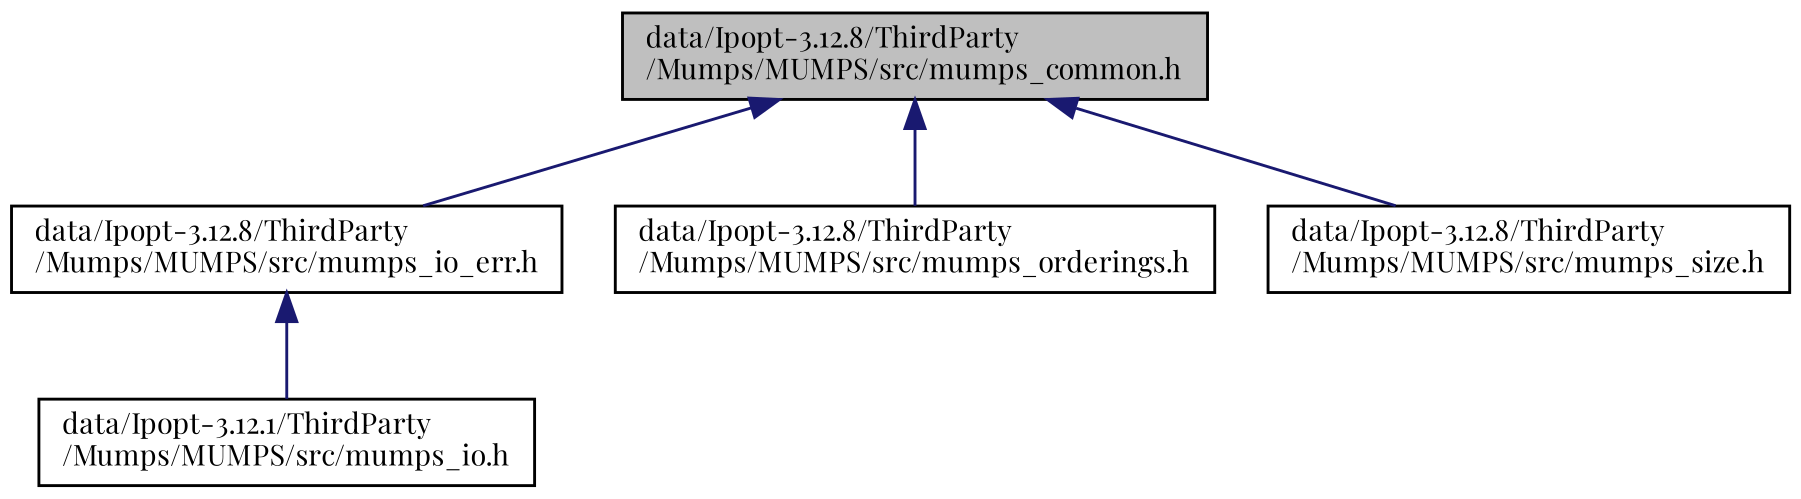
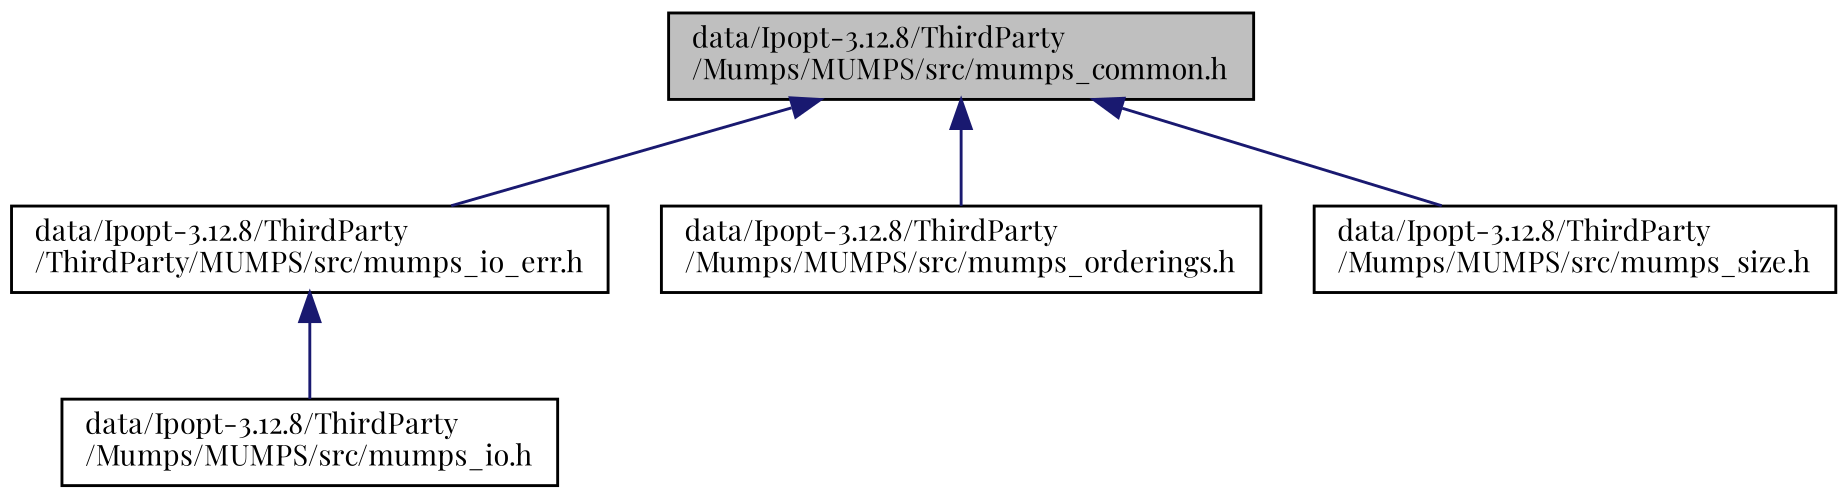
  digraph {
    fontname="Playfair Display"
    node [color=black fillcolor=white fontname="Playfair Display" fontsize=10 shape=record style=filled]
    edge [color=midnightblue dir=back fontname="Playfair Display" fontsize=10 labelfontname=Helvetica labelfontsize=10 style=solid]
    n1 [fillcolor=grey75 fontcolor=black height=0.2 label="data/Ipopt-3.12.8/ThirdParty\l/Mumps/MUMPS/src/mumps_common.h" width=0.4]
-   n2 [height=0.2 label="data/Ipopt-3.12.8/ThirdParty\l/Mumps/MUMPS/src/mumps_io_err.h" width=0.4]
+   n2 [height=0.2 label="data/Ipopt-3.12.8/ThirdParty\l/ThirdParty/MUMPS/src/mumps_io_err.h" width=0.4]
    n3 [height=0.2 label="data/Ipopt-3.12.8/ThirdParty\l/Mumps/MUMPS/src/mumps_orderings.h" width=0.4]
    n4 [height=0.2 label="data/Ipopt-3.12.8/ThirdParty\l/Mumps/MUMPS/src/mumps_size.h" width=0.4]
-   n5 [height=0.2 label="data/Ipopt-3.12.1/ThirdParty\l/Mumps/MUMPS/src/mumps_io.h" width=0.4]
+   n5 [height=0.2 label="data/Ipopt-3.12.8/ThirdParty\l/Mumps/MUMPS/src/mumps_io.h" width=0.4]
    n1 -> n2
    n1 -> n3
    n1 -> n4
    n2 -> n5
  }
